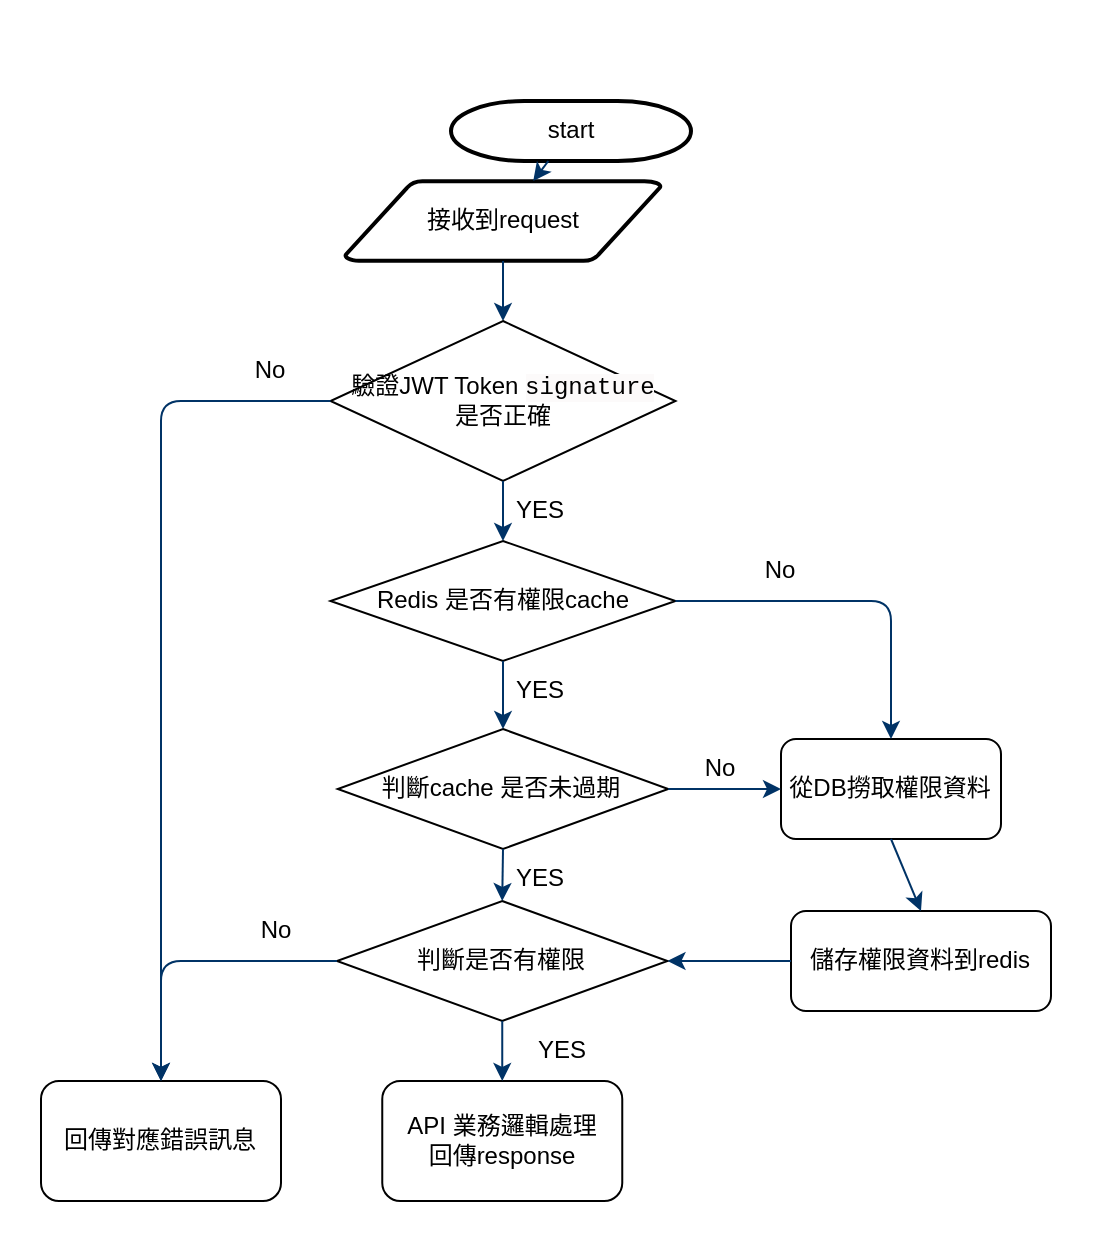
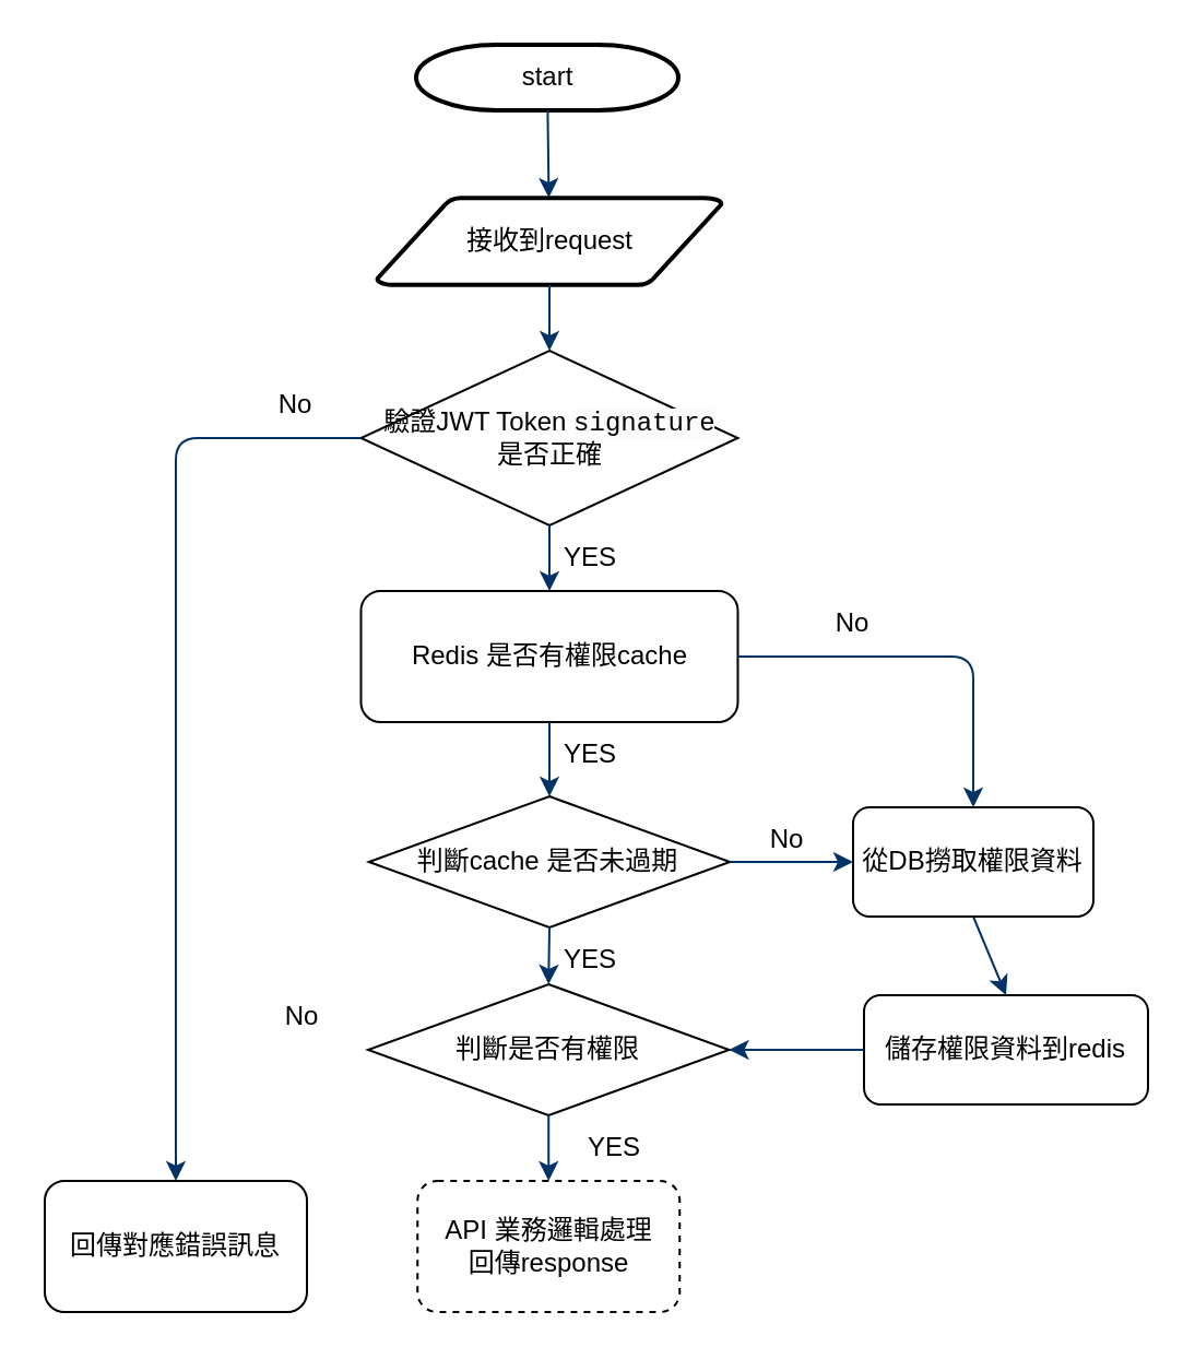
  <mxCell id="0" />
  <mxCell id="1" parent="0" />
- <mxCell id="2" value="start" style="shape=mxgraph.flowchart.terminator;strokeWidth=2;gradientColor=none;gradientDirection=north;fontStyle=0;html=1;" parent="1" vertex="1"><mxGeometry x="225" y="50" width="120" height="30" as="geometry" /></mxCell>
+ <mxCell id="2" value="start" style="shape=mxgraph.flowchart.terminator;strokeWidth=2;gradientColor=none;gradientDirection=north;fontStyle=0;html=1;" parent="1" vertex="1"><mxGeometry x="190" y="20" width="120" height="30" as="geometry" /></mxCell>
  <mxCell id="3" value="接收到request" style="shape=mxgraph.flowchart.data;strokeWidth=2;gradientColor=none;gradientDirection=north;fontStyle=0;html=1;" parent="1" vertex="1"><mxGeometry x="172" y="90" width="158" height="40" as="geometry" /></mxCell>
  <mxCell id="4" style="fontStyle=1;strokeColor=#003366;strokeWidth=1;html=1;" parent="1" source="2" target="3" edge="1"><mxGeometry relative="1" as="geometry" /></mxCell>
  <mxCell id="5" style="fontStyle=1;strokeColor=#003366;strokeWidth=1;html=1;entryX=0.5;entryY=0;entryDx=0;entryDy=0;" parent="1" source="3" target="6" edge="1"><mxGeometry relative="1" as="geometry"><mxPoint x="250" y="180" as="targetPoint" /></mxGeometry></mxCell>
  <mxCell id="6" value="驗證JWT Token&amp;nbsp;&lt;span style=&quot;font-family: Monaco, Menlo, Consolas, &amp;quot;Courier New&amp;quot;, monospace; text-align: start; background-color: rgb(252, 250, 250);&quot;&gt;signature&lt;/span&gt;&lt;br&gt;是否正確" style="rhombus;whiteSpace=wrap;html=1;" vertex="1" parent="1"><mxGeometry x="164.75" y="160" width="172.5" height="80" as="geometry" /></mxCell>
- <mxCell id="7" value="Redis 是否有權限cache" style="rhombus;whiteSpace=wrap;html=1;" vertex="1" parent="1"><mxGeometry x="164.74" y="270" width="172.5" height="60" as="geometry" /></mxCell>
+ <mxCell id="7" value="Redis 是否有權限cache" style="whiteSpace=wrap;html=1;rounded=1;" vertex="1" parent="1"><mxGeometry x="164.74" y="270" width="172.5" height="60" as="geometry" /></mxCell>
  <mxCell id="8" style="fontStyle=1;strokeColor=#003366;strokeWidth=1;html=1;entryX=0.5;entryY=0;entryDx=0;entryDy=0;exitX=0.5;exitY=1;exitDx=0;exitDy=0;" edge="1" parent="1" source="6" target="7"><mxGeometry relative="1" as="geometry"><mxPoint x="261" y="140" as="sourcePoint" /><mxPoint x="261" y="170" as="targetPoint" /></mxGeometry></mxCell>
  <mxCell id="9" value="判斷是否有權限" style="rhombus;whiteSpace=wrap;html=1;" vertex="1" parent="1"><mxGeometry x="167.99" y="450" width="165.25" height="60" as="geometry" /></mxCell>
- <mxCell id="10" value="API 業務邏輯處理&lt;br&gt;回傳response" style="rounded=1;whiteSpace=wrap;html=1;" vertex="1" parent="1"><mxGeometry x="190.63" y="540" width="120" height="60" as="geometry" /></mxCell>
+ <mxCell id="10" value="API 業務邏輯處理&lt;br&gt;回傳response" style="rounded=1;whiteSpace=wrap;html=1;dashed=1;" vertex="1" parent="1"><mxGeometry x="190.63" y="540" width="120" height="60" as="geometry" /></mxCell>
  <mxCell id="11" value="從DB撈取權限資料" style="rounded=1;whiteSpace=wrap;html=1;" vertex="1" parent="1"><mxGeometry x="390" y="369" width="110" height="50" as="geometry" /></mxCell>
  <mxCell id="12" value="判斷cache 是否未過期" style="rhombus;whiteSpace=wrap;html=1;" vertex="1" parent="1"><mxGeometry x="168.38" y="364" width="165.25" height="60" as="geometry" /></mxCell>
  <mxCell id="13" value="儲存權限資料到redis" style="rounded=1;whiteSpace=wrap;html=1;" vertex="1" parent="1"><mxGeometry x="395" y="455" width="130" height="50" as="geometry" /></mxCell>
  <mxCell id="14" style="fontStyle=1;strokeColor=#003366;strokeWidth=1;html=1;entryX=0.5;entryY=0;entryDx=0;entryDy=0;" edge="1" parent="1" source="7" target="12"><mxGeometry relative="1" as="geometry"><mxPoint x="261" y="250" as="sourcePoint" /><mxPoint x="260.99" y="280" as="targetPoint" /></mxGeometry></mxCell>
  <mxCell id="15" style="fontStyle=1;strokeColor=#003366;strokeWidth=1;html=1;entryX=0.5;entryY=0;entryDx=0;entryDy=0;exitX=1;exitY=0.5;exitDx=0;exitDy=0;" edge="1" parent="1" source="7" target="11"><mxGeometry relative="1" as="geometry"><mxPoint x="260.997" y="339.998" as="sourcePoint" /><mxPoint x="261.005" y="374" as="targetPoint" /><Array as="points"><mxPoint x="445" y="300" /></Array></mxGeometry></mxCell>
  <mxCell id="16" style="fontStyle=1;strokeColor=#003366;strokeWidth=1;html=1;entryX=0;entryY=0.5;entryDx=0;entryDy=0;exitX=1;exitY=0.5;exitDx=0;exitDy=0;" edge="1" parent="1" source="12" target="11"><mxGeometry relative="1" as="geometry"><mxPoint x="260.997" y="339.998" as="sourcePoint" /><mxPoint x="261.005" y="374" as="targetPoint" /></mxGeometry></mxCell>
  <mxCell id="17" style="fontStyle=1;strokeColor=#003366;strokeWidth=1;html=1;entryX=0.5;entryY=0;entryDx=0;entryDy=0;exitX=0.5;exitY=1;exitDx=0;exitDy=0;" edge="1" parent="1" source="11" target="13"><mxGeometry relative="1" as="geometry"><mxPoint x="343.63" y="404" as="sourcePoint" /><mxPoint x="400" y="404" as="targetPoint" /></mxGeometry></mxCell>
  <mxCell id="18" style="fontStyle=1;strokeColor=#003366;strokeWidth=1;html=1;exitX=0.5;exitY=1;exitDx=0;exitDy=0;entryX=0.5;entryY=0;entryDx=0;entryDy=0;" edge="1" parent="1" source="12" target="9"><mxGeometry relative="1" as="geometry"><mxPoint x="455" y="429" as="sourcePoint" /><mxPoint x="270" y="440" as="targetPoint" /></mxGeometry></mxCell>
  <mxCell id="19" style="fontStyle=1;strokeColor=#003366;strokeWidth=1;html=1;exitX=0.5;exitY=1;exitDx=0;exitDy=0;entryX=0.5;entryY=0;entryDx=0;entryDy=0;" edge="1" parent="1" source="9" target="10"><mxGeometry relative="1" as="geometry"><mxPoint x="261.005" y="434" as="sourcePoint" /><mxPoint x="260.615" y="460" as="targetPoint" /></mxGeometry></mxCell>
  <mxCell id="20" value="回傳對應錯誤訊息" style="rounded=1;whiteSpace=wrap;html=1;" vertex="1" parent="1"><mxGeometry x="20" y="540" width="120" height="60" as="geometry" /></mxCell>
- <mxCell id="21" style="fontStyle=1;strokeColor=#003366;strokeWidth=1;html=1;entryX=0.5;entryY=0;entryDx=0;entryDy=0;exitX=0;exitY=0.5;exitDx=0;exitDy=0;" edge="1" parent="1" source="9" target="20"><mxGeometry relative="1" as="geometry"><mxPoint x="110" y="270" as="sourcePoint" /><mxPoint x="260.99" y="280" as="targetPoint" /><Array as="points"><mxPoint x="80" y="480" /></Array></mxGeometry></mxCell>
  <mxCell id="22" style="fontStyle=1;strokeColor=#003366;strokeWidth=1;html=1;entryX=0.5;entryY=0;entryDx=0;entryDy=0;exitX=0;exitY=0.5;exitDx=0;exitDy=0;" edge="1" parent="1" source="6" target="20"><mxGeometry relative="1" as="geometry"><mxPoint x="177.99" y="490" as="sourcePoint" /><mxPoint x="90" y="550" as="targetPoint" /><Array as="points"><mxPoint x="80" y="200" /></Array></mxGeometry></mxCell>
  <mxCell id="23" value="YES" style="text;html=1;strokeColor=none;fillColor=none;align=center;verticalAlign=middle;whiteSpace=wrap;rounded=0;" vertex="1" parent="1"><mxGeometry x="240" y="240" width="60" height="30" as="geometry" /></mxCell>
  <mxCell id="24" value="YES" style="text;html=1;strokeColor=none;fillColor=none;align=center;verticalAlign=middle;whiteSpace=wrap;rounded=0;" vertex="1" parent="1"><mxGeometry x="240" y="330" width="60" height="30" as="geometry" /></mxCell>
  <mxCell id="25" value="YES" style="text;html=1;strokeColor=none;fillColor=none;align=center;verticalAlign=middle;whiteSpace=wrap;rounded=0;" vertex="1" parent="1"><mxGeometry x="240" y="424" width="60" height="30" as="geometry" /></mxCell>
  <mxCell id="26" value="YES" style="text;html=1;strokeColor=none;fillColor=none;align=center;verticalAlign=middle;whiteSpace=wrap;rounded=0;" vertex="1" parent="1"><mxGeometry x="250.63" y="510" width="60" height="30" as="geometry" /></mxCell>
  <mxCell id="27" value="No" style="text;html=1;strokeColor=none;fillColor=none;align=center;verticalAlign=middle;whiteSpace=wrap;rounded=0;" vertex="1" parent="1"><mxGeometry x="360" y="270" width="60" height="30" as="geometry" /></mxCell>
  <mxCell id="28" style="fontStyle=1;strokeColor=#003366;strokeWidth=1;html=1;entryX=1;entryY=0.5;entryDx=0;entryDy=0;exitX=0;exitY=0.5;exitDx=0;exitDy=0;" edge="1" parent="1" source="13" target="9"><mxGeometry relative="1" as="geometry"><mxPoint x="343.63" y="404" as="sourcePoint" /><mxPoint x="400" y="404" as="targetPoint" /></mxGeometry></mxCell>
  <mxCell id="29" value="No" style="text;html=1;strokeColor=none;fillColor=none;align=center;verticalAlign=middle;whiteSpace=wrap;rounded=0;" vertex="1" parent="1"><mxGeometry x="330" y="369" width="60" height="30" as="geometry" /></mxCell>
  <mxCell id="30" value="No" style="text;html=1;strokeColor=none;fillColor=none;align=center;verticalAlign=middle;whiteSpace=wrap;rounded=0;" vertex="1" parent="1"><mxGeometry x="104.75" y="170" width="60" height="30" as="geometry" /></mxCell>
  <mxCell id="31" value="No" style="text;html=1;strokeColor=none;fillColor=none;align=center;verticalAlign=middle;whiteSpace=wrap;rounded=0;" vertex="1" parent="1"><mxGeometry x="108.38" y="450" width="60" height="30" as="geometry" /></mxCell>
